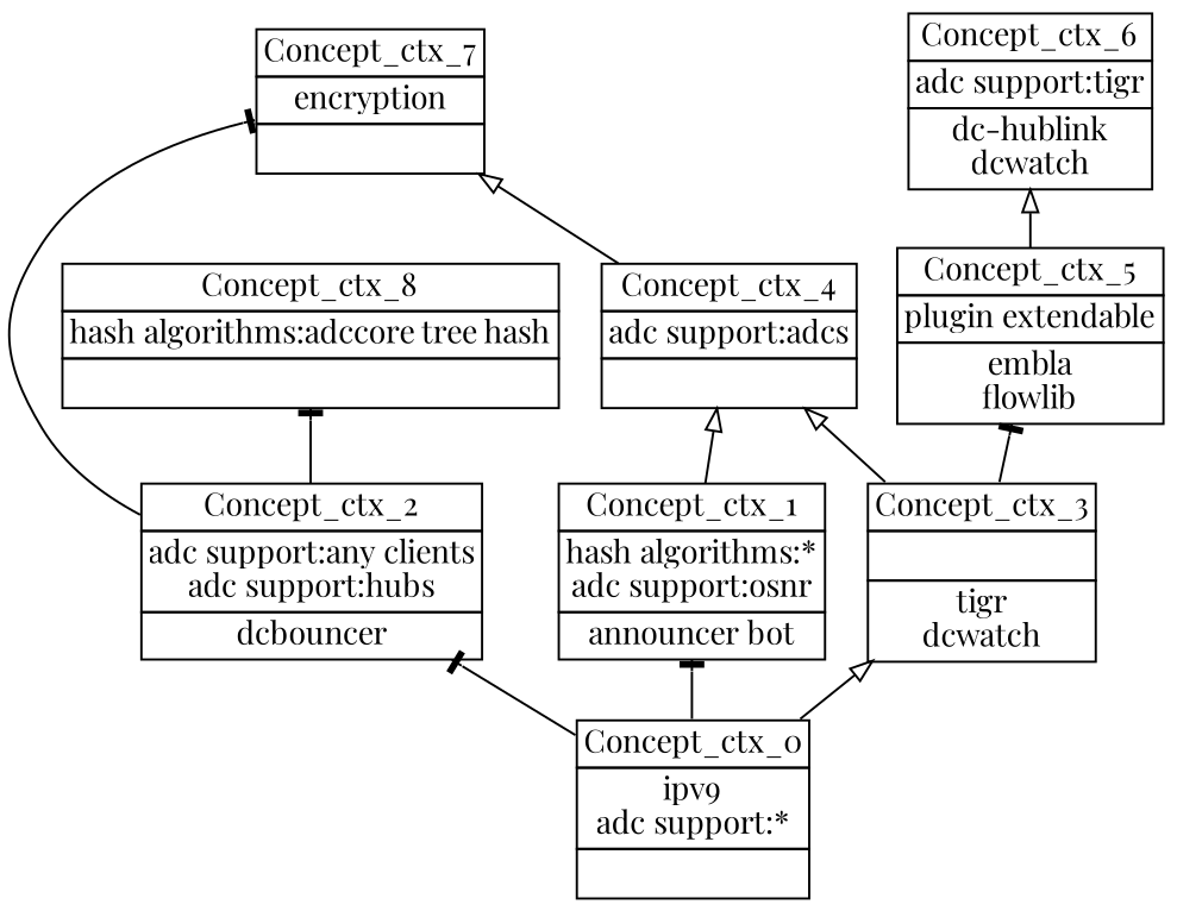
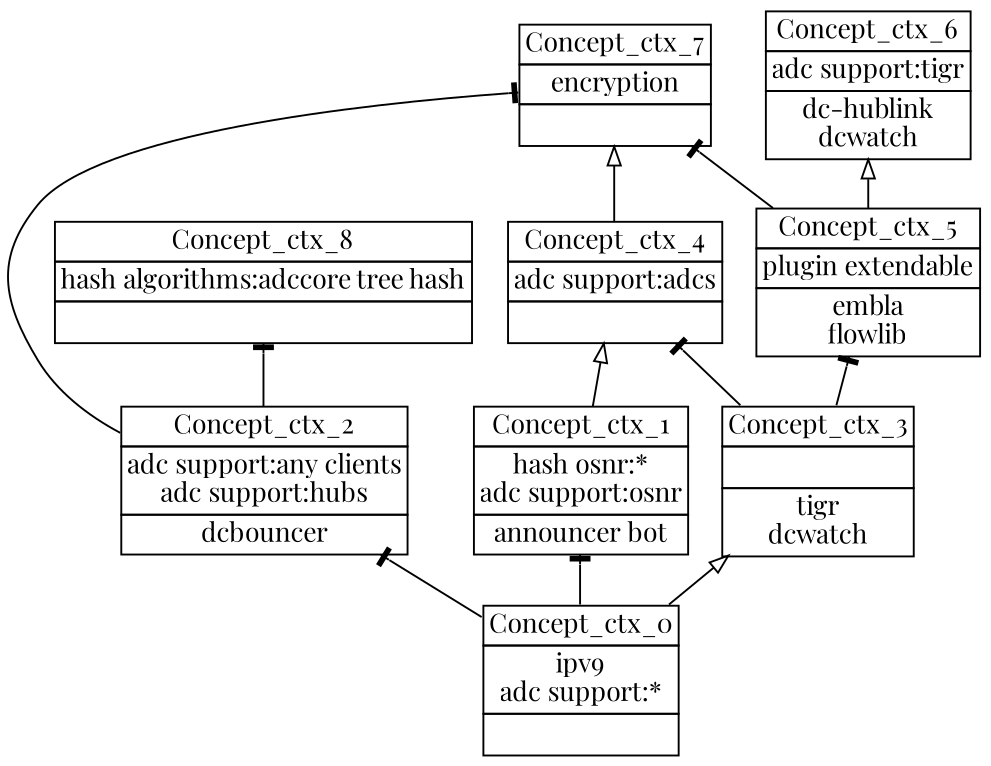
  digraph {
    fontname="Playfair Display"
    nodesep=0.2
    rankdir=BT
    ranksep=0.3
    node [fontname="Playfair Display" margin="0.03,0.03" shape=none]
    edge [arrowhead=tee fontname="Playfair Display" headport=p tailport=p]
    n1 [label=<<table border="0" cellborder="1" cellspacing="0" port="p"><tr><td>Concept_ctx_0</td></tr><tr><td>ipv9<br/>adc support:*<br/></td></tr><tr><td><br/></td></tr></table>>]
-   n2 [label=<<table border="0" cellborder="1" cellspacing="0" port="p"><tr><td>Concept_ctx_1</td></tr><tr><td>hash algorithms:*<br/>adc support:osnr<br/></td></tr><tr><td>announcer bot<br/></td></tr></table>>]
+   n2 [label=<<table border="0" cellborder="1" cellspacing="0" port="p"><tr><td>Concept_ctx_1</td></tr><tr><td>hash osnr:*<br/>adc support:osnr<br/></td></tr><tr><td>announcer bot<br/></td></tr></table>>]
    n3 [label=<<table border="0" cellborder="1" cellspacing="0" port="p"><tr><td>Concept_ctx_2</td></tr><tr><td>adc support:any clients<br/>adc support:hubs<br/></td></tr><tr><td>dcbouncer<br/></td></tr></table>>]
    n4 [label=<<table border="0" cellborder="1" cellspacing="0" port="p"><tr><td>Concept_ctx_3</td></tr><tr><td><br/></td></tr><tr><td>tigr<br/>dcwatch<br/></td></tr></table>>]
    n5 [label=<<table border="0" cellborder="1" cellspacing="0" port="p"><tr><td>Concept_ctx_4</td></tr><tr><td>adc support:adcs<br/></td></tr><tr><td><br/></td></tr></table>>]
    n6 [label=<<table border="0" cellborder="1" cellspacing="0" port="p"><tr><td>Concept_ctx_7</td></tr><tr><td>encryption<br/></td></tr><tr><td><br/></td></tr></table>>]
    n7 [label=<<table border="0" cellborder="1" cellspacing="0" port="p"><tr><td>Concept_ctx_8</td></tr><tr><td>hash algorithms:adccore tree hash<br/></td></tr><tr><td><br/></td></tr></table>>]
    n8 [label=<<table border="0" cellborder="1" cellspacing="0" port="p"><tr><td>Concept_ctx_5</td></tr><tr><td>plugin extendable<br/></td></tr><tr><td>embla<br/>flowlib<br/></td></tr></table>>]
    n9 [label=<<table border="0" cellborder="1" cellspacing="0" port="p"><tr><td>Concept_ctx_6</td></tr><tr><td>adc support:tigr<br/></td></tr><tr><td>dc-hublink<br/>dcwatch<br/></td></tr></table>>]
    n1 -> n2
    n1 -> n3
    n1 -> n4 [arrowhead=onormal]
    n2 -> n5 [arrowhead=onormal]
    n3 -> n6
    n3 -> n7
-   n4 -> n5 [arrowhead=onormal]
+   n4 -> n5
    n4 -> n8
    n5 -> n6 [arrowhead=onormal]
+   n8 -> n6
    n8 -> n9 [arrowhead=onormal]
  }
